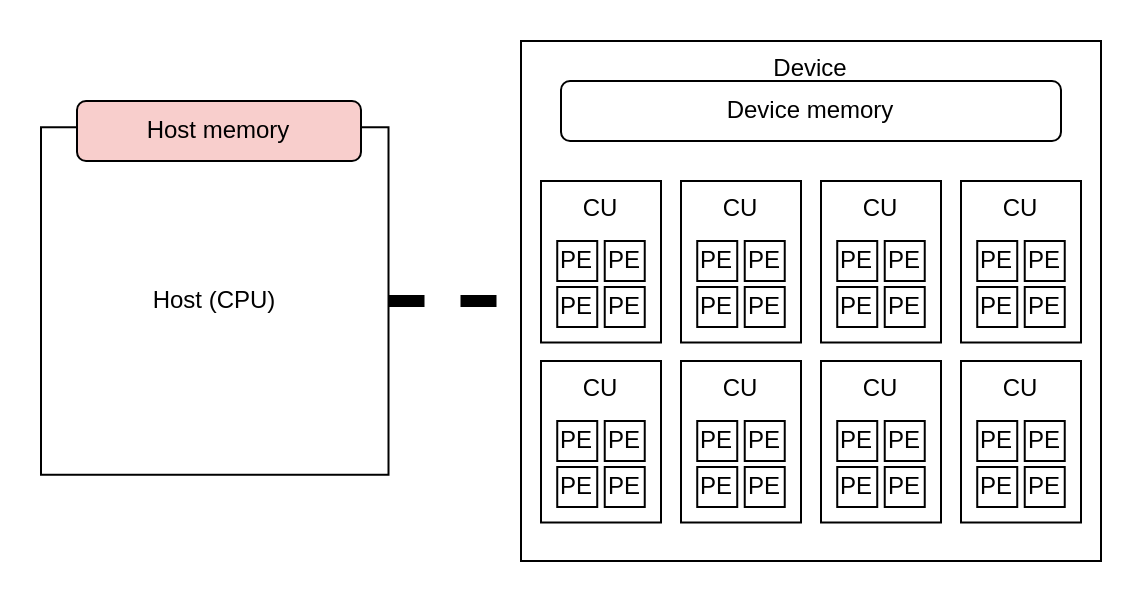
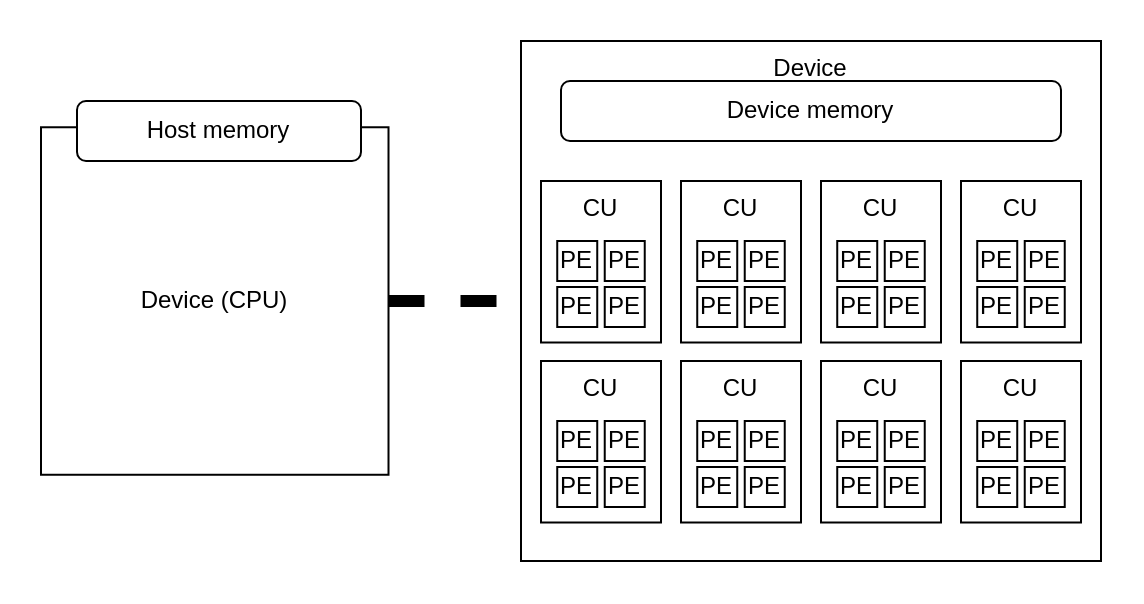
  <mxCell id="0" />
  <mxCell id="1" parent="0" />
  <mxCell id="2" value="" style="edgeStyle=orthogonalEdgeStyle;rounded=0;orthogonalLoop=1;jettySize=auto;html=1;endArrow=none;endFill=0;strokeWidth=6;dashed=1;" edge="1" parent="1" source="3" target="4"><mxGeometry relative="1" as="geometry" /></mxCell>
- <mxCell id="3" value="Host (CPU)" style="whiteSpace=wrap;html=1;aspect=fixed;" vertex="1" parent="1"><mxGeometry x="20" y="63.13" width="173.75" height="173.75" as="geometry" /></mxCell>
+ <mxCell id="3" value="Device (CPU)" style="whiteSpace=wrap;html=1;aspect=fixed;" vertex="1" parent="1"><mxGeometry x="20" y="63.13" width="173.75" height="173.75" as="geometry" /></mxCell>
  <mxCell id="4" value="Device" style="rounded=0;whiteSpace=wrap;html=1;verticalAlign=top;" vertex="1" parent="1"><mxGeometry y="20" width="290" height="260" as="geometry" x="260" /></mxCell>
  <mxCell id="5" value="Device memory" style="rounded=1;whiteSpace=wrap;html=1;" vertex="1" parent="1"><mxGeometry x="280" y="40" width="250" height="30" as="geometry" /></mxCell>
- <mxCell id="6" value="Host memory" style="rounded=1;whiteSpace=wrap;html=1;fillColor=#f8cecc;" vertex="1" parent="1"><mxGeometry x="38" y="50" width="142" height="30" as="geometry" /></mxCell>
+ <mxCell id="6" value="Host memory" style="rounded=1;whiteSpace=wrap;html=1;" vertex="1" parent="1"><mxGeometry x="38" y="50" width="142" height="30" as="geometry" /></mxCell>
  <mxCell id="7" value="" style="group" vertex="1" connectable="0" parent="1"><mxGeometry x="270" y="90" width="60" height="80.75" as="geometry" /></mxCell>
  <mxCell id="8" value="CU" style="rounded=0;whiteSpace=wrap;html=1;verticalAlign=top;" vertex="1" parent="7"><mxGeometry width="60" height="80.75" as="geometry" /></mxCell>
  <mxCell id="9" value="" style="group" vertex="1" connectable="0" parent="7"><mxGeometry x="8.12" y="30" width="43.75" height="50.75" as="geometry" /></mxCell>
  <mxCell id="10" value="PE" style="rounded=0;whiteSpace=wrap;html=1;" vertex="1" parent="9"><mxGeometry width="20" height="20" as="geometry" /></mxCell>
  <mxCell id="11" value="PE" style="rounded=0;whiteSpace=wrap;html=1;" vertex="1" parent="9"><mxGeometry x="23.75" width="20" height="20" as="geometry" /></mxCell>
  <mxCell id="12" value="PE" style="rounded=0;whiteSpace=wrap;html=1;" vertex="1" parent="9"><mxGeometry x="23.75" y="23" width="20" height="20" as="geometry" /></mxCell>
  <mxCell id="13" value="PE" style="rounded=0;whiteSpace=wrap;html=1;" vertex="1" parent="9"><mxGeometry y="23" width="20" height="20" as="geometry" /></mxCell>
  <mxCell id="14" value="" style="group" vertex="1" connectable="0" parent="1"><mxGeometry x="340" y="90" width="60" height="80.75" as="geometry" /></mxCell>
  <mxCell id="15" value="CU" style="rounded=0;whiteSpace=wrap;html=1;verticalAlign=top;" vertex="1" parent="14"><mxGeometry width="60" height="80.75" as="geometry" /></mxCell>
  <mxCell id="16" value="" style="group" vertex="1" connectable="0" parent="14"><mxGeometry x="8.12" y="30" width="43.75" height="50.75" as="geometry" /></mxCell>
  <mxCell id="17" value="PE" style="rounded=0;whiteSpace=wrap;html=1;" vertex="1" parent="16"><mxGeometry width="20" height="20" as="geometry" /></mxCell>
  <mxCell id="18" value="PE" style="rounded=0;whiteSpace=wrap;html=1;" vertex="1" parent="16"><mxGeometry x="23.75" width="20" height="20" as="geometry" /></mxCell>
  <mxCell id="19" value="PE" style="rounded=0;whiteSpace=wrap;html=1;" vertex="1" parent="16"><mxGeometry x="23.75" y="23" width="20" height="20" as="geometry" /></mxCell>
  <mxCell id="20" value="PE" style="rounded=0;whiteSpace=wrap;html=1;" vertex="1" parent="16"><mxGeometry y="23" width="20" height="20" as="geometry" /></mxCell>
  <mxCell id="21" value="" style="group" vertex="1" connectable="0" parent="1"><mxGeometry x="410" y="90" width="60" height="80.75" as="geometry" /></mxCell>
  <mxCell id="22" value="CU" style="rounded=0;whiteSpace=wrap;html=1;verticalAlign=top;" vertex="1" parent="21"><mxGeometry width="60" height="80.75" as="geometry" /></mxCell>
  <mxCell id="23" value="" style="group" vertex="1" connectable="0" parent="21"><mxGeometry x="8.12" y="30" width="43.75" height="50.75" as="geometry" /></mxCell>
  <mxCell id="24" value="PE" style="rounded=0;whiteSpace=wrap;html=1;" vertex="1" parent="23"><mxGeometry width="20" height="20" as="geometry" /></mxCell>
  <mxCell id="25" value="PE" style="rounded=0;whiteSpace=wrap;html=1;" vertex="1" parent="23"><mxGeometry x="23.75" width="20" height="20" as="geometry" /></mxCell>
  <mxCell id="26" value="PE" style="rounded=0;whiteSpace=wrap;html=1;" vertex="1" parent="23"><mxGeometry x="23.75" y="23" width="20" height="20" as="geometry" /></mxCell>
  <mxCell id="27" value="PE" style="rounded=0;whiteSpace=wrap;html=1;" vertex="1" parent="23"><mxGeometry y="23" width="20" height="20" as="geometry" /></mxCell>
  <mxCell id="28" value="" style="group" vertex="1" connectable="0" parent="1"><mxGeometry x="480" y="90" width="60" height="80.75" as="geometry" /></mxCell>
  <mxCell id="29" value="CU" style="rounded=0;whiteSpace=wrap;html=1;verticalAlign=top;" vertex="1" parent="28"><mxGeometry width="60" height="80.75" as="geometry" /></mxCell>
  <mxCell id="30" value="" style="group" vertex="1" connectable="0" parent="28"><mxGeometry x="8.12" y="30" width="43.75" height="50.75" as="geometry" /></mxCell>
  <mxCell id="31" value="PE" style="rounded=0;whiteSpace=wrap;html=1;" vertex="1" parent="30"><mxGeometry width="20" height="20" as="geometry" /></mxCell>
  <mxCell id="32" value="PE" style="rounded=0;whiteSpace=wrap;html=1;" vertex="1" parent="30"><mxGeometry x="23.75" width="20" height="20" as="geometry" /></mxCell>
  <mxCell id="33" value="PE" style="rounded=0;whiteSpace=wrap;html=1;" vertex="1" parent="30"><mxGeometry x="23.75" y="23" width="20" height="20" as="geometry" /></mxCell>
  <mxCell id="34" value="PE" style="rounded=0;whiteSpace=wrap;html=1;" vertex="1" parent="30"><mxGeometry y="23" width="20" height="20" as="geometry" /></mxCell>
  <mxCell id="35" value="" style="group" vertex="1" connectable="0" parent="1"><mxGeometry x="270" y="180" width="60" height="80.75" as="geometry" /></mxCell>
  <mxCell id="36" value="CU" style="rounded=0;whiteSpace=wrap;html=1;verticalAlign=top;" vertex="1" parent="35"><mxGeometry width="60" height="80.75" as="geometry" /></mxCell>
  <mxCell id="37" value="" style="group" vertex="1" connectable="0" parent="35"><mxGeometry x="8.12" y="30" width="43.75" height="50.75" as="geometry" /></mxCell>
  <mxCell id="38" value="PE" style="rounded=0;whiteSpace=wrap;html=1;" vertex="1" parent="37"><mxGeometry width="20" height="20" as="geometry" /></mxCell>
  <mxCell id="39" value="PE" style="rounded=0;whiteSpace=wrap;html=1;" vertex="1" parent="37"><mxGeometry x="23.75" width="20" height="20" as="geometry" /></mxCell>
  <mxCell id="40" value="PE" style="rounded=0;whiteSpace=wrap;html=1;" vertex="1" parent="37"><mxGeometry x="23.75" y="23" width="20" height="20" as="geometry" /></mxCell>
  <mxCell id="41" value="PE" style="rounded=0;whiteSpace=wrap;html=1;" vertex="1" parent="37"><mxGeometry y="23" width="20" height="20" as="geometry" /></mxCell>
  <mxCell id="42" value="" style="group" vertex="1" connectable="0" parent="1"><mxGeometry x="340" y="180" width="60" height="80.75" as="geometry" /></mxCell>
  <mxCell id="43" value="CU" style="rounded=0;whiteSpace=wrap;html=1;verticalAlign=top;" vertex="1" parent="42"><mxGeometry width="60" height="80.75" as="geometry" /></mxCell>
  <mxCell id="44" value="" style="group" vertex="1" connectable="0" parent="42"><mxGeometry x="8.12" y="30" width="43.75" height="50.75" as="geometry" /></mxCell>
  <mxCell id="45" value="PE" style="rounded=0;whiteSpace=wrap;html=1;" vertex="1" parent="44"><mxGeometry width="20" height="20" as="geometry" /></mxCell>
  <mxCell id="46" value="PE" style="rounded=0;whiteSpace=wrap;html=1;" vertex="1" parent="44"><mxGeometry x="23.75" width="20" height="20" as="geometry" /></mxCell>
  <mxCell id="47" value="PE" style="rounded=0;whiteSpace=wrap;html=1;" vertex="1" parent="44"><mxGeometry x="23.75" y="23" width="20" height="20" as="geometry" /></mxCell>
  <mxCell id="48" value="PE" style="rounded=0;whiteSpace=wrap;html=1;" vertex="1" parent="44"><mxGeometry y="23" width="20" height="20" as="geometry" /></mxCell>
  <mxCell id="49" value="" style="group" vertex="1" connectable="0" parent="1"><mxGeometry x="410" y="180" width="60" height="80.75" as="geometry" /></mxCell>
  <mxCell id="50" value="CU" style="rounded=0;whiteSpace=wrap;html=1;verticalAlign=top;" vertex="1" parent="49"><mxGeometry width="60" height="80.75" as="geometry" /></mxCell>
  <mxCell id="51" value="" style="group" vertex="1" connectable="0" parent="49"><mxGeometry x="8.12" y="30" width="43.75" height="50.75" as="geometry" /></mxCell>
  <mxCell id="52" value="PE" style="rounded=0;whiteSpace=wrap;html=1;" vertex="1" parent="51"><mxGeometry width="20" height="20" as="geometry" /></mxCell>
  <mxCell id="53" value="PE" style="rounded=0;whiteSpace=wrap;html=1;" vertex="1" parent="51"><mxGeometry x="23.75" width="20" height="20" as="geometry" /></mxCell>
  <mxCell id="54" value="PE" style="rounded=0;whiteSpace=wrap;html=1;" vertex="1" parent="51"><mxGeometry x="23.75" y="23" width="20" height="20" as="geometry" /></mxCell>
  <mxCell id="55" value="PE" style="rounded=0;whiteSpace=wrap;html=1;" vertex="1" parent="51"><mxGeometry y="23" width="20" height="20" as="geometry" /></mxCell>
  <mxCell id="56" value="" style="group" vertex="1" connectable="0" parent="1"><mxGeometry x="480" y="180" width="60" height="80.75" as="geometry" /></mxCell>
  <mxCell id="57" value="CU" style="rounded=0;whiteSpace=wrap;html=1;verticalAlign=top;" vertex="1" parent="56"><mxGeometry width="60" height="80.75" as="geometry" /></mxCell>
  <mxCell id="58" value="" style="group" vertex="1" connectable="0" parent="56"><mxGeometry x="8.12" y="30" width="43.75" height="50.75" as="geometry" /></mxCell>
  <mxCell id="59" value="PE" style="rounded=0;whiteSpace=wrap;html=1;" vertex="1" parent="58"><mxGeometry width="20" height="20" as="geometry" /></mxCell>
  <mxCell id="60" value="PE" style="rounded=0;whiteSpace=wrap;html=1;" vertex="1" parent="58"><mxGeometry x="23.75" width="20" height="20" as="geometry" /></mxCell>
  <mxCell id="61" value="PE" style="rounded=0;whiteSpace=wrap;html=1;" vertex="1" parent="58"><mxGeometry x="23.75" y="23" width="20" height="20" as="geometry" /></mxCell>
  <mxCell id="62" value="PE" style="rounded=0;whiteSpace=wrap;html=1;" vertex="1" parent="58"><mxGeometry y="23" width="20" height="20" as="geometry" /></mxCell>
